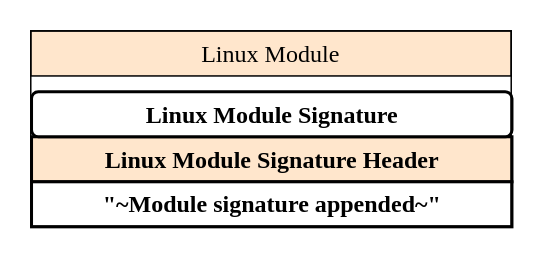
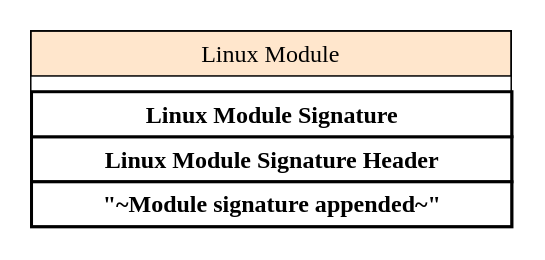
  <mxCell id="0" />
  <mxCell id="1" parent="0" />
  <mxCell id="2" value="&lt;font face=&quot;LMRoman10-Regular&quot; style=&quot;font-size: 16px;&quot;&gt;Linux Module&lt;/font&gt;" style="rounded=0;whiteSpace=wrap;html=1;fillColor=#ffe6cc;" parent="1" vertex="1"><mxGeometry x="20" y="20" width="320" height="30" as="geometry" /></mxCell>
- <mxCell id="3" value="&lt;div style=&quot;text-align: start; line-height: 18px; font-size: 16px;&quot;&gt;&lt;font style=&quot;font-size: 16px;&quot; face=&quot;LMRoman10-Regular&quot;&gt;&lt;b&gt;Linux Module Signature Header&lt;/b&gt;&lt;/font&gt;&lt;/div&gt;" style="rounded=0;whiteSpace=wrap;html=1;strokeWidth=2;fillColor=#ffe6cc;" parent="1" vertex="1"><mxGeometry x="20.5" y="90.5" width="320" height="30" as="geometry" /></mxCell>
+ <mxCell id="3" value="&lt;div style=&quot;text-align: start; line-height: 18px; font-size: 16px;&quot;&gt;&lt;font style=&quot;font-size: 16px;&quot; face=&quot;LMRoman10-Regular&quot;&gt;&lt;b&gt;Linux Module Signature Header&lt;/b&gt;&lt;/font&gt;&lt;/div&gt;" style="rounded=0;whiteSpace=wrap;html=1;strokeWidth=2;" parent="1" vertex="1"><mxGeometry x="20.5" y="90.5" width="320" height="30" as="geometry" /></mxCell>
  <mxCell id="4" value="&lt;div style=&quot;text-align: start; line-height: 18px;&quot;&gt;&lt;div style=&quot;line-height: 18px;&quot;&gt;&lt;font style=&quot;font-size: 16px;&quot; face=&quot;LMRoman10-Regular&quot;&gt;&lt;b&gt;&quot;~Module signature appended~&quot;&lt;/b&gt;&lt;/font&gt;&lt;/div&gt;&lt;/div&gt;" style="rounded=0;whiteSpace=wrap;html=1;strokeWidth=2;" parent="1" vertex="1"><mxGeometry x="20.5" y="120.5" width="320" height="30" as="geometry" /></mxCell>
- <mxCell id="5" value="&lt;font face=&quot;LMRoman10-Regular&quot; style=&quot;font-size: 16px;&quot;&gt;&lt;b&gt;Linux Module Signature&lt;/b&gt;&lt;br&gt;&lt;/font&gt;" style="whiteSpace=wrap;html=1;strokeWidth=2;rounded=1;" parent="1" vertex="1"><mxGeometry x="20.5" y="60.5" width="320" height="30" as="geometry" /></mxCell>
+ <mxCell id="5" value="&lt;font face=&quot;LMRoman10-Regular&quot; style=&quot;font-size: 16px;&quot;&gt;&lt;b&gt;Linux Module Signature&lt;/b&gt;&lt;br&gt;&lt;/font&gt;" style="rounded=0;whiteSpace=wrap;html=1;strokeWidth=2;" parent="1" vertex="1"><mxGeometry x="20.5" y="60.5" width="320" height="30" as="geometry" /></mxCell>
  <mxCell id="6" value="" style="rounded=0;whiteSpace=wrap;html=1;fillColor=none;strokeWidth=1;" vertex="1" parent="1"><mxGeometry x="20" y="20" width="320" height="130" as="geometry" /></mxCell>
